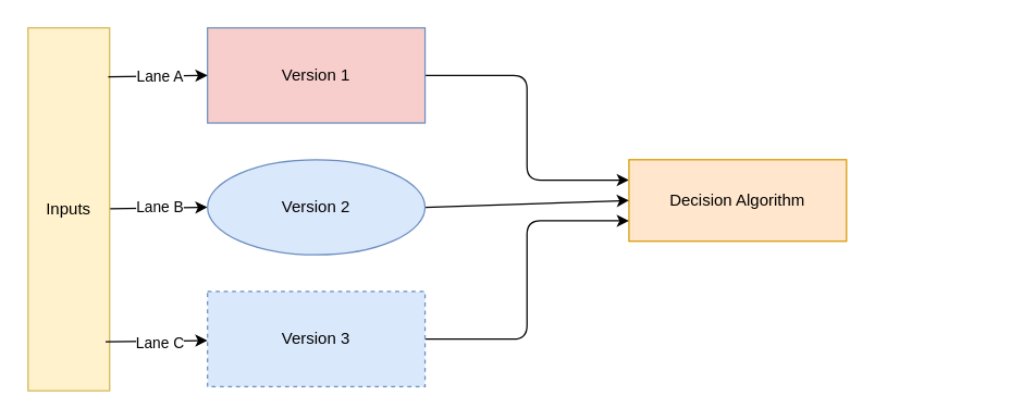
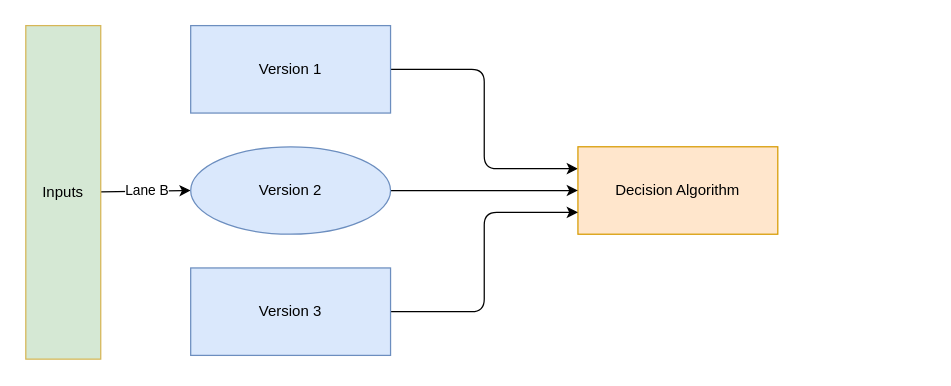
  <mxCell id="0" />
  <mxCell id="1" parent="0" />
  <mxCell id="2" value="" style="group" vertex="1" connectable="0" parent="1"><mxGeometry x="20" y="20" width="719" height="267" as="geometry" /></mxCell>
  <mxCell id="3" style="edgeStyle=orthogonalEdgeStyle;html=1;exitX=1;exitY=0.5;exitDx=0;exitDy=0;entryX=0;entryY=0.25;entryDx=0;entryDy=0;" parent="2" source="4" target="5" edge="1"><mxGeometry relative="1" as="geometry" /></mxCell>
- <mxCell id="4" value="Version 1" style="rounded=0;whiteSpace=wrap;html=1;fillColor=#f8cecc;strokeColor=#6c8ebf;container=0;" parent="2" vertex="1"><mxGeometry x="132" width="160" height="70" as="geometry" /></mxCell>
- <mxCell id="5" value="Decision Algorithm" style="rounded=0;whiteSpace=wrap;html=1;fillColor=#ffe6cc;strokeColor=#d79b00;container=0;" parent="2" vertex="1"><mxGeometry x="442" y="97" width="160" height="60" as="geometry" /></mxCell>
+ <mxCell id="4" value="Version 1" style="rounded=0;whiteSpace=wrap;html=1;fillColor=#dae8fc;strokeColor=#6c8ebf;container=0;" parent="2" vertex="1"><mxGeometry x="132" width="160" height="70" as="geometry" /></mxCell>
+ <mxCell id="5" value="Decision Algorithm" style="rounded=0;whiteSpace=wrap;html=1;fillColor=#ffe6cc;strokeColor=#d79b00;container=0;" parent="2" vertex="1"><mxGeometry x="442" y="97" width="160" height="70" as="geometry" /></mxCell>
  <mxCell id="6" style="edgeStyle=none;html=1;exitX=1;exitY=0.5;exitDx=0;exitDy=0;entryX=0;entryY=0.5;entryDx=0;entryDy=0;" parent="2" source="9" target="5" edge="1"><mxGeometry relative="1" as="geometry" /></mxCell>
  <mxCell id="7" style="edgeStyle=none;html=1;exitX=0;exitY=0.5;exitDx=0;exitDy=0;startArrow=classic;startFill=1;endArrow=none;endFill=0;" parent="2" source="9" target="12" edge="1"><mxGeometry relative="1" as="geometry" /></mxCell>
  <mxCell id="8" value="Lane B" style="edgeLabel;html=1;align=center;verticalAlign=middle;resizable=0;points=[];" parent="7" vertex="1" connectable="0"><mxGeometry x="0.279" y="2" relative="1" as="geometry"><mxPoint x="10" y="-3" as="offset" /></mxGeometry></mxCell>
  <mxCell id="9" value="Version 2" style="ellipse;whiteSpace=wrap;html=1;fillColor=#dae8fc;strokeColor=#6c8ebf;container=0;" parent="2" vertex="1"><mxGeometry x="132" y="97" width="160" height="70" as="geometry" /></mxCell>
  <mxCell id="10" style="edgeStyle=orthogonalEdgeStyle;html=1;exitX=1;exitY=0.5;exitDx=0;exitDy=0;entryX=0;entryY=0.75;entryDx=0;entryDy=0;" parent="2" source="11" target="5" edge="1"><mxGeometry relative="1" as="geometry" /></mxCell>
- <mxCell id="11" value="Version 3" style="rounded=0;whiteSpace=wrap;html=1;fillColor=#dae8fc;strokeColor=#6c8ebf;container=0;dashed=1;" parent="2" vertex="1"><mxGeometry x="132" y="194" width="160" height="70" as="geometry" /></mxCell>
- <mxCell id="12" value="Inputs" style="rounded=0;whiteSpace=wrap;html=1;fillColor=#fff2cc;strokeColor=#d6b656;container=0;" parent="2" vertex="1"><mxGeometry width="60" height="267" as="geometry" /></mxCell>
- <mxCell id="13" style="edgeStyle=none;html=1;exitX=0;exitY=0.5;exitDx=0;exitDy=0;startArrow=classic;startFill=1;endArrow=none;endFill=0;entryX=0.983;entryY=0.135;entryDx=0;entryDy=0;entryPerimeter=0;" parent="2" source="4" target="12" edge="1"><mxGeometry relative="1" as="geometry"><mxPoint x="86" y="36" as="targetPoint" /></mxGeometry></mxCell>
- <mxCell id="14" value="Lane A" style="edgeLabel;html=1;align=center;verticalAlign=middle;resizable=0;points=[];" parent="13" vertex="1" connectable="0"><mxGeometry x="-0.04" y="3" relative="1" as="geometry"><mxPoint x="-1" y="-3" as="offset" /></mxGeometry></mxCell>
- <mxCell id="15" style="edgeStyle=none;html=1;startArrow=classic;startFill=1;endArrow=none;endFill=0;entryX=0.95;entryY=0.865;entryDx=0;entryDy=0;entryPerimeter=0;" parent="2" source="11" target="12" edge="1"><mxGeometry relative="1" as="geometry"><mxPoint x="86" y="228" as="targetPoint" /></mxGeometry></mxCell>
- <mxCell id="16" value="Lane C" style="edgeLabel;html=1;align=center;verticalAlign=middle;resizable=0;points=[];" parent="15" vertex="1" connectable="0"><mxGeometry x="0.174" y="1" relative="1" as="geometry"><mxPoint x="8" as="offset" /></mxGeometry></mxCell>
+ <mxCell id="11" value="Version 3" style="rounded=0;whiteSpace=wrap;html=1;fillColor=#dae8fc;strokeColor=#6c8ebf;container=0;" parent="2" vertex="1"><mxGeometry x="132" y="194" width="160" height="70" as="geometry" /></mxCell>
+ <mxCell id="12" value="Inputs" style="rounded=0;whiteSpace=wrap;html=1;fillColor=#d5e8d4;strokeColor=#d6b656;container=0;" parent="2" vertex="1"><mxGeometry width="60" height="267" as="geometry" /></mxCell>
